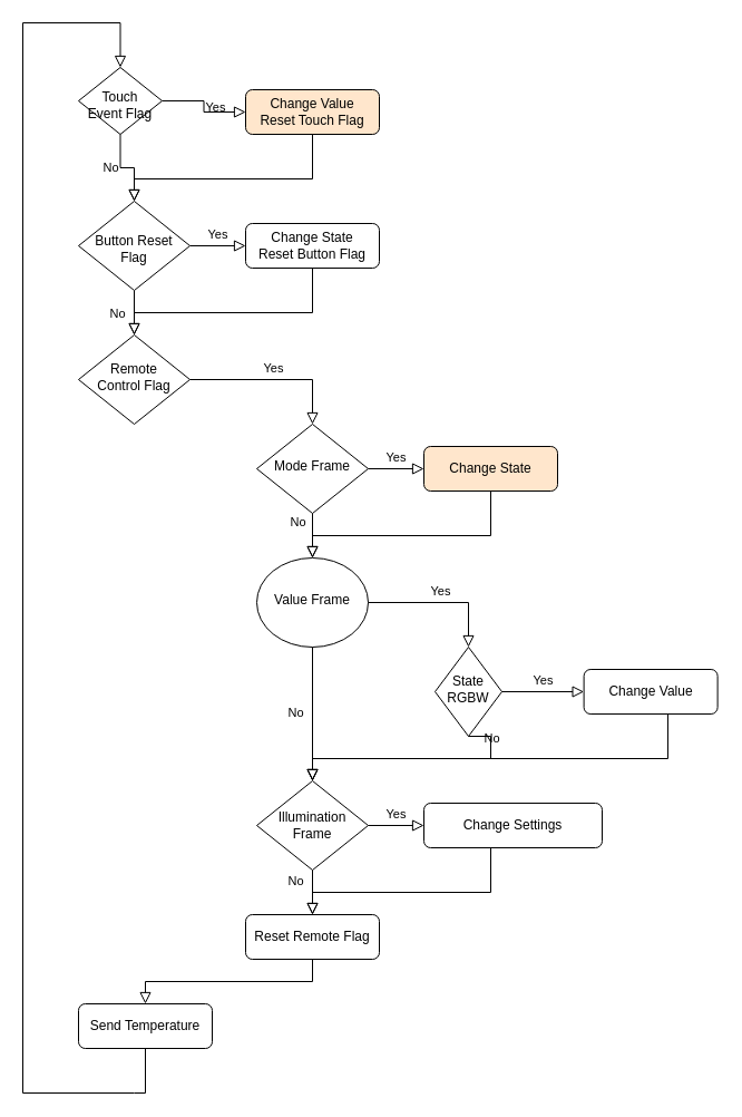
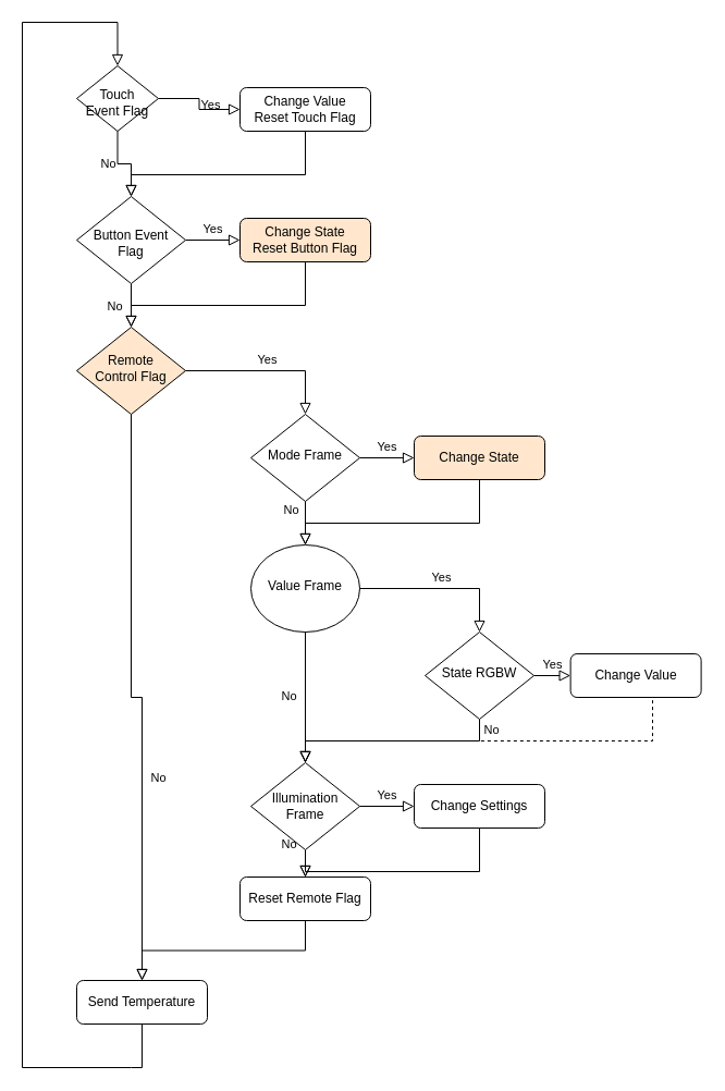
  <mxCell id="0" />
  <mxCell id="1" parent="0" />
  <mxCell id="2" value="No" style="rounded=0;html=1;jettySize=auto;orthogonalLoop=1;fontSize=11;endArrow=block;endFill=0;endSize=8;strokeWidth=1;shadow=0;labelBackgroundColor=none;edgeStyle=orthogonalEdgeStyle;spacingLeft=-30;" parent="1" source="4" target="8" edge="1"><mxGeometry relative="1" as="geometry"><mxPoint as="offset" /></mxGeometry></mxCell>
  <mxCell id="3" value="Yes" style="edgeStyle=orthogonalEdgeStyle;rounded=0;html=1;jettySize=auto;orthogonalLoop=1;fontSize=11;endArrow=block;endFill=0;endSize=8;strokeWidth=1;shadow=0;labelBackgroundColor=none;" parent="1" source="4" target="5" edge="1"><mxGeometry y="10" relative="1" as="geometry"><mxPoint as="offset" /></mxGeometry></mxCell>
  <mxCell id="4" value="Touch Event Flag" style="rhombus;whiteSpace=wrap;html=1;shadow=0;fontFamily=Helvetica;fontSize=12;align=center;strokeWidth=1;spacing=6;spacingTop=8;" parent="1" vertex="1"><mxGeometry x="70" y="60" width="75" height="60" as="geometry" /></mxCell>
- <mxCell id="5" value="Change Value&lt;br&gt;Reset Touch Flag" style="rounded=1;whiteSpace=wrap;html=1;fontSize=12;glass=0;strokeWidth=1;shadow=0;fillColor=#ffe6cc;" parent="1" vertex="1"><mxGeometry x="220" y="80" width="120" height="40" as="geometry" /></mxCell>
+ <mxCell id="5" value="Change Value&lt;br&gt;Reset Touch Flag" style="rounded=1;whiteSpace=wrap;html=1;fontSize=12;glass=0;strokeWidth=1;shadow=0;" parent="1" vertex="1"><mxGeometry x="220" y="80" width="120" height="40" as="geometry" /></mxCell>
  <mxCell id="6" value="No" style="rounded=0;html=1;jettySize=auto;orthogonalLoop=1;fontSize=11;endArrow=block;endFill=0;endSize=8;strokeWidth=1;shadow=0;labelBackgroundColor=none;edgeStyle=orthogonalEdgeStyle;verticalAlign=bottom;entryX=0.5;entryY=0;entryDx=0;entryDy=0;spacingLeft=-30;" parent="1" source="8" target="10" edge="1"><mxGeometry x="0.5" relative="1" as="geometry"><mxPoint as="offset" /><mxPoint x="120" y="330" as="targetPoint" /></mxGeometry></mxCell>
  <mxCell id="7" value="Yes" style="edgeStyle=orthogonalEdgeStyle;rounded=0;html=1;jettySize=auto;orthogonalLoop=1;fontSize=11;endArrow=block;endFill=0;endSize=8;strokeWidth=1;shadow=0;labelBackgroundColor=none;" parent="1" source="8" target="9" edge="1"><mxGeometry y="10" relative="1" as="geometry"><mxPoint as="offset" /></mxGeometry></mxCell>
- <mxCell id="8" value="Button Reset Flag" style="rhombus;whiteSpace=wrap;html=1;shadow=0;fontFamily=Helvetica;fontSize=12;align=center;strokeWidth=1;spacing=6;spacingTop=5;verticalAlign=middle;" parent="1" vertex="1"><mxGeometry x="70" y="180" width="100" height="80" as="geometry" /></mxCell>
- <mxCell id="9" value="Change State&lt;br&gt;Reset Button Flag" style="rounded=1;whiteSpace=wrap;html=1;fontSize=12;glass=0;strokeWidth=1;shadow=0;" parent="1" vertex="1"><mxGeometry x="220" y="200" width="120" height="40" as="geometry" /></mxCell>
- <mxCell id="10" value="Remote &lt;br&gt;Control Flag" style="rhombus;whiteSpace=wrap;html=1;shadow=0;fontFamily=Helvetica;fontSize=12;align=center;strokeWidth=1;spacing=6;spacingTop=-4;" parent="1" vertex="1"><mxGeometry x="70" y="300" width="100" height="80" as="geometry" /></mxCell>
+ <mxCell id="8" value="Button Event Flag" style="rhombus;whiteSpace=wrap;html=1;shadow=0;fontFamily=Helvetica;fontSize=12;align=center;strokeWidth=1;spacing=6;spacingTop=5;verticalAlign=middle;" parent="1" vertex="1"><mxGeometry x="70" y="180" width="100" height="80" as="geometry" /></mxCell>
+ <mxCell id="9" value="Change State&lt;br&gt;Reset Button Flag" style="rounded=1;whiteSpace=wrap;html=1;fontSize=12;glass=0;strokeWidth=1;shadow=0;fillColor=#ffe6cc;" parent="1" vertex="1"><mxGeometry x="220" y="200" width="120" height="40" as="geometry" /></mxCell>
+ <mxCell id="10" value="Remote &lt;br&gt;Control Flag" style="rhombus;whiteSpace=wrap;html=1;shadow=0;fontFamily=Helvetica;fontSize=12;align=center;strokeWidth=1;spacing=6;spacingTop=-4;fillColor=#ffe6cc;" parent="1" vertex="1"><mxGeometry x="70" y="300" width="100" height="80" as="geometry" /></mxCell>
  <mxCell id="11" value="Yes" style="edgeStyle=orthogonalEdgeStyle;rounded=0;html=1;jettySize=auto;orthogonalLoop=1;fontSize=11;endArrow=block;endFill=0;endSize=8;strokeWidth=1;shadow=0;labelBackgroundColor=none;exitX=1;exitY=0.5;exitDx=0;exitDy=0;entryX=0.5;entryY=0;entryDx=0;entryDy=0;" parent="1" source="10" target="15" edge="1"><mxGeometry y="10" relative="1" as="geometry"><mxPoint as="offset" /><mxPoint x="180" y="230" as="sourcePoint" /><mxPoint x="220" y="340" as="targetPoint" /></mxGeometry></mxCell>
+ <mxCell id="12" value="No" style="rounded=0;html=1;jettySize=auto;orthogonalLoop=1;fontSize=11;endArrow=block;endFill=0;endSize=8;strokeWidth=1;shadow=0;labelBackgroundColor=none;edgeStyle=orthogonalEdgeStyle;verticalAlign=bottom;exitX=0.5;exitY=1;exitDx=0;exitDy=0;entryX=0.5;entryY=0;entryDx=0;entryDy=0;entryPerimeter=0;spacingLeft=-10;" parent="1" source="10" target="13" edge="1"><mxGeometry x="0.333" y="20" relative="1" as="geometry"><mxPoint as="offset" /><mxPoint x="130" y="270" as="sourcePoint" /><mxPoint x="120" y="420" as="targetPoint" /></mxGeometry></mxCell>
  <mxCell id="13" value="Send Temperature" style="rounded=1;whiteSpace=wrap;html=1;fontSize=12;glass=0;strokeWidth=1;shadow=0;" parent="1" vertex="1"><mxGeometry x="70" y="900" width="120" height="40" as="geometry" /></mxCell>
  <mxCell id="14" value="" style="rounded=0;html=1;jettySize=auto;orthogonalLoop=1;fontSize=11;endArrow=block;endFill=0;endSize=8;strokeWidth=1;shadow=0;labelBackgroundColor=none;edgeStyle=orthogonalEdgeStyle;verticalAlign=bottom;exitX=0.5;exitY=1;exitDx=0;exitDy=0;entryX=0.5;entryY=0;entryDx=0;entryDy=0;" parent="1" source="13" target="4" edge="1"><mxGeometry x="0.333" y="20" relative="1" as="geometry"><mxPoint as="offset" /><mxPoint x="130" y="390" as="sourcePoint" /><mxPoint x="10" y="170" as="targetPoint" /><Array as="points"><mxPoint x="120" y="980" /><mxPoint x="20" y="980" /><mxPoint x="20" y="20" /><mxPoint x="120" y="20" /></Array></mxGeometry></mxCell>
  <mxCell id="15" value="Mode Frame" style="rhombus;whiteSpace=wrap;html=1;shadow=0;fontFamily=Helvetica;fontSize=12;align=center;strokeWidth=1;spacing=6;spacingTop=-4;" parent="1" vertex="1"><mxGeometry x="230" y="380" width="100" height="80" as="geometry" /></mxCell>
  <mxCell id="16" value="Value Frame" style="ellipse;whiteSpace=wrap;html=1;shadow=0;fontFamily=Helvetica;fontSize=12;align=center;strokeWidth=1;spacing=6;spacingTop=-4;" parent="1" vertex="1"><mxGeometry x="230" y="500" width="100" height="80" as="geometry" /></mxCell>
  <mxCell id="17" value="Illumination Frame" style="rhombus;whiteSpace=wrap;html=1;shadow=0;fontFamily=Helvetica;fontSize=12;align=center;strokeWidth=1;spacing=6;spacingTop=0;" parent="1" vertex="1"><mxGeometry x="230" y="700" width="100" height="80" as="geometry" /></mxCell>
  <mxCell id="18" value="No" style="rounded=0;html=1;jettySize=auto;orthogonalLoop=1;fontSize=11;endArrow=block;endFill=0;endSize=8;strokeWidth=1;shadow=0;labelBackgroundColor=none;edgeStyle=orthogonalEdgeStyle;verticalAlign=bottom;exitX=0.5;exitY=1;exitDx=0;exitDy=0;entryX=0.5;entryY=0;entryDx=0;entryDy=0;spacingLeft=-67;spacing=12;" parent="1" source="15" target="16" edge="1"><mxGeometry x="0.333" y="20" relative="1" as="geometry"><mxPoint as="offset" /><mxPoint x="130" y="390" as="sourcePoint" /><mxPoint x="130" y="430" as="targetPoint" /></mxGeometry></mxCell>
  <mxCell id="19" value="No" style="rounded=0;html=1;jettySize=auto;orthogonalLoop=1;fontSize=11;endArrow=block;endFill=0;endSize=8;strokeWidth=1;shadow=0;labelBackgroundColor=none;edgeStyle=orthogonalEdgeStyle;verticalAlign=bottom;exitX=0.5;exitY=1;exitDx=0;exitDy=0;spacingTop=-8;spacing=14;spacingLeft=-30;entryX=0.5;entryY=0;entryDx=0;entryDy=0;" parent="1" source="16" target="17" edge="1"><mxGeometry x="0.333" relative="1" as="geometry"><mxPoint as="offset" /><mxPoint x="278" y="580" as="sourcePoint" /><mxPoint x="250" y="690" as="targetPoint" /></mxGeometry></mxCell>
  <mxCell id="20" value="Yes" style="edgeStyle=orthogonalEdgeStyle;rounded=0;html=1;jettySize=auto;orthogonalLoop=1;fontSize=11;endArrow=block;endFill=0;endSize=8;strokeWidth=1;shadow=0;labelBackgroundColor=none;exitX=1;exitY=0.5;exitDx=0;exitDy=0;entryX=0;entryY=0.5;entryDx=0;entryDy=0;" parent="1" source="15" target="23" edge="1"><mxGeometry y="10" relative="1" as="geometry"><mxPoint as="offset" /><mxPoint x="180" y="230" as="sourcePoint" /><mxPoint x="380" y="420" as="targetPoint" /></mxGeometry></mxCell>
  <mxCell id="21" value="Yes" style="edgeStyle=orthogonalEdgeStyle;rounded=0;html=1;jettySize=auto;orthogonalLoop=1;fontSize=11;endArrow=block;endFill=0;endSize=8;strokeWidth=1;shadow=0;labelBackgroundColor=none;exitX=1;exitY=0.5;exitDx=0;exitDy=0;entryX=0.5;entryY=0;entryDx=0;entryDy=0;" parent="1" source="16" target="24" edge="1"><mxGeometry y="10" relative="1" as="geometry"><mxPoint as="offset" /><mxPoint x="340" y="430" as="sourcePoint" /><mxPoint x="380" y="540" as="targetPoint" /></mxGeometry></mxCell>
  <mxCell id="22" value="Yes" style="edgeStyle=orthogonalEdgeStyle;rounded=0;html=1;jettySize=auto;orthogonalLoop=1;fontSize=11;endArrow=block;endFill=0;endSize=8;strokeWidth=1;shadow=0;labelBackgroundColor=none;exitX=1;exitY=0.5;exitDx=0;exitDy=0;entryX=0;entryY=0.5;entryDx=0;entryDy=0;" parent="1" source="17" target="29" edge="1"><mxGeometry y="10" relative="1" as="geometry"><mxPoint as="offset" /><mxPoint x="350" y="440" as="sourcePoint" /><mxPoint x="380" y="740" as="targetPoint" /></mxGeometry></mxCell>
  <mxCell id="23" value="Change State" style="rounded=1;whiteSpace=wrap;html=1;fontSize=12;glass=0;strokeWidth=1;shadow=0;fillColor=#ffe6cc;" parent="1" vertex="1"><mxGeometry x="380" y="400" width="120" height="40" as="geometry" /></mxCell>
- <mxCell id="24" value="State RGBW" style="rhombus;whiteSpace=wrap;html=1;shadow=0;fontFamily=Helvetica;fontSize=12;align=center;strokeWidth=1;spacing=6;spacingTop=-4;" parent="1" vertex="1"><mxGeometry x="390" y="580" width="60" height="80" as="geometry" /></mxCell>
+ <mxCell id="24" value="State RGBW" style="rhombus;whiteSpace=wrap;html=1;shadow=0;fontFamily=Helvetica;fontSize=12;align=center;strokeWidth=1;spacing=6;spacingTop=-4;" parent="1" vertex="1"><mxGeometry x="390" y="580" width="100" height="80" as="geometry" /></mxCell>
  <mxCell id="25" value="No" style="rounded=0;html=1;jettySize=auto;orthogonalLoop=1;fontSize=11;endArrow=block;endFill=0;endSize=8;strokeWidth=1;shadow=0;labelBackgroundColor=none;edgeStyle=orthogonalEdgeStyle;verticalAlign=bottom;exitX=0.5;exitY=1;exitDx=0;exitDy=0;entryX=0.5;entryY=0;entryDx=0;entryDy=0;spacing=13;spacingRight=-22;spacingTop=0;" parent="1" source="24" target="17" edge="1"><mxGeometry x="-0.8" y="-10" relative="1" as="geometry"><mxPoint y="20" as="offset" /><mxPoint x="290" y="470" as="sourcePoint" /><mxPoint x="250" y="680" as="targetPoint" /><Array as="points"><mxPoint x="440" y="680" /><mxPoint x="280" y="680" /></Array></mxGeometry></mxCell>
  <mxCell id="26" value="Yes" style="edgeStyle=orthogonalEdgeStyle;rounded=0;html=1;jettySize=auto;orthogonalLoop=1;fontSize=11;endArrow=block;endFill=0;endSize=8;strokeWidth=1;shadow=0;labelBackgroundColor=none;exitX=1;exitY=0.5;exitDx=0;exitDy=0;entryX=0;entryY=0.5;entryDx=0;entryDy=0;" parent="1" source="24" target="27" edge="1"><mxGeometry y="10" relative="1" as="geometry"><mxPoint as="offset" /><mxPoint x="488.62" y="620" as="sourcePoint" /><mxPoint x="538.62" y="620" as="targetPoint" /></mxGeometry></mxCell>
  <mxCell id="27" value="Change Value" style="rounded=1;whiteSpace=wrap;html=1;fontSize=12;glass=0;strokeWidth=1;shadow=0;" parent="1" vertex="1"><mxGeometry x="523.62" y="600" width="120" height="40" as="geometry" /></mxCell>
- <mxCell id="28" value="" style="rounded=0;html=1;jettySize=auto;orthogonalLoop=1;fontSize=11;endArrow=block;endFill=0;endSize=8;strokeWidth=1;shadow=0;labelBackgroundColor=none;edgeStyle=orthogonalEdgeStyle;verticalAlign=bottom;exitX=0.5;exitY=1;exitDx=0;exitDy=0;entryX=0.5;entryY=0;entryDx=0;entryDy=0;spacing=0;spacingRight=0;" parent="1" source="27" target="17" edge="1"><mxGeometry x="0.333" y="20" relative="1" as="geometry"><mxPoint as="offset" /><mxPoint x="450" y="670" as="sourcePoint" /><mxPoint x="290" y="710" as="targetPoint" /><Array as="points"><mxPoint x="599" y="680" /><mxPoint x="280" y="680" /></Array></mxGeometry></mxCell>
- <mxCell id="29" value="Change Settings" style="rounded=1;whiteSpace=wrap;html=1;fontSize=12;glass=0;strokeWidth=1;shadow=0;" parent="1" vertex="1"><mxGeometry x="380" y="720" width="160" height="40" as="geometry" /></mxCell>
+ <mxCell id="28" value="" style="rounded=0;html=1;jettySize=auto;orthogonalLoop=1;fontSize=11;endArrow=block;endFill=0;endSize=8;strokeWidth=1;shadow=0;labelBackgroundColor=none;edgeStyle=orthogonalEdgeStyle;verticalAlign=bottom;exitX=0.5;exitY=1;exitDx=0;exitDy=0;entryX=0.5;entryY=0;entryDx=0;entryDy=0;spacing=0;spacingRight=0;dashed=1;" parent="1" source="27" target="17" edge="1"><mxGeometry x="0.333" y="20" relative="1" as="geometry"><mxPoint as="offset" /><mxPoint x="450" y="670" as="sourcePoint" /><mxPoint x="290" y="710" as="targetPoint" /><Array as="points"><mxPoint x="599" y="680" /><mxPoint x="280" y="680" /></Array></mxGeometry></mxCell>
+ <mxCell id="29" value="Change Settings" style="rounded=1;whiteSpace=wrap;html=1;fontSize=12;glass=0;strokeWidth=1;shadow=0;" parent="1" vertex="1"><mxGeometry x="380" y="720" width="120" height="40" as="geometry" /></mxCell>
  <mxCell id="30" value="" style="rounded=0;html=1;jettySize=auto;orthogonalLoop=1;fontSize=11;endArrow=block;endFill=0;endSize=8;strokeWidth=1;shadow=0;labelBackgroundColor=none;edgeStyle=orthogonalEdgeStyle;verticalAlign=bottom;exitX=0.5;exitY=1;exitDx=0;exitDy=0;entryX=0.5;entryY=0;entryDx=0;entryDy=0;" parent="1" source="23" target="16" edge="1"><mxGeometry x="0.333" y="20" relative="1" as="geometry"><mxPoint as="offset" /><mxPoint x="290" y="470" as="sourcePoint" /><mxPoint x="340" y="490" as="targetPoint" /><Array as="points"><mxPoint x="440" y="480" /><mxPoint x="280" y="480" /></Array></mxGeometry></mxCell>
  <mxCell id="31" value="" style="rounded=0;html=1;jettySize=auto;orthogonalLoop=1;fontSize=11;endArrow=block;endFill=0;endSize=8;strokeWidth=1;shadow=0;labelBackgroundColor=none;edgeStyle=orthogonalEdgeStyle;verticalAlign=bottom;exitX=0.5;exitY=1;exitDx=0;exitDy=0;entryX=0.5;entryY=0;entryDx=0;entryDy=0;" parent="1" source="29" target="35" edge="1"><mxGeometry x="0.333" y="20" relative="1" as="geometry"><mxPoint as="offset" /><mxPoint x="450" y="780" as="sourcePoint" /><mxPoint x="290" y="840" as="targetPoint" /><Array as="points"><mxPoint x="440" y="800" /><mxPoint x="280" y="800" /></Array></mxGeometry></mxCell>
  <mxCell id="32" value="" style="rounded=0;html=1;jettySize=auto;orthogonalLoop=1;fontSize=11;endArrow=block;endFill=0;endSize=8;strokeWidth=1;shadow=0;labelBackgroundColor=none;edgeStyle=orthogonalEdgeStyle;verticalAlign=bottom;exitX=0.5;exitY=1;exitDx=0;exitDy=0;entryX=0.5;entryY=0;entryDx=0;entryDy=0;spacingLeft=-30;spacing=12;" parent="1" source="35" target="13" edge="1"><mxGeometry x="-0.8" y="-10" relative="1" as="geometry"><mxPoint y="20" as="offset" /><mxPoint x="290" y="470" as="sourcePoint" /><mxPoint x="290" y="510" as="targetPoint" /></mxGeometry></mxCell>
  <mxCell id="33" value="" style="edgeStyle=orthogonalEdgeStyle;rounded=0;html=1;jettySize=auto;orthogonalLoop=1;fontSize=11;endArrow=block;endFill=0;endSize=8;strokeWidth=1;shadow=0;labelBackgroundColor=none;exitX=0.5;exitY=1;exitDx=0;exitDy=0;entryX=0.5;entryY=0;entryDx=0;entryDy=0;" parent="1" source="5" target="8" edge="1"><mxGeometry y="10" relative="1" as="geometry"><mxPoint as="offset" /><mxPoint x="180" y="110" as="sourcePoint" /><mxPoint x="230" y="110" as="targetPoint" /><Array as="points"><mxPoint x="280" y="160" /><mxPoint x="120" y="160" /></Array></mxGeometry></mxCell>
  <mxCell id="34" value="" style="edgeStyle=orthogonalEdgeStyle;rounded=0;html=1;jettySize=auto;orthogonalLoop=1;fontSize=11;endArrow=block;endFill=0;endSize=8;strokeWidth=1;shadow=0;labelBackgroundColor=none;exitX=0.5;exitY=1;exitDx=0;exitDy=0;entryX=0.5;entryY=0;entryDx=0;entryDy=0;" parent="1" source="9" target="10" edge="1"><mxGeometry y="10" relative="1" as="geometry"><mxPoint as="offset" /><mxPoint x="190" y="120" as="sourcePoint" /><mxPoint x="240" y="120" as="targetPoint" /><Array as="points"><mxPoint x="280" y="280" /><mxPoint x="120" y="280" /></Array></mxGeometry></mxCell>
- <mxCell id="35" value="Reset Remote Flag" style="rounded=1;whiteSpace=wrap;html=1;fontSize=12;glass=0;strokeWidth=1;shadow=0;" parent="1" vertex="1"><mxGeometry x="220" y="820" width="120" height="40" as="geometry" /></mxCell>
+ <mxCell id="35" value="Reset Remote Flag" style="rounded=1;whiteSpace=wrap;html=1;fontSize=12;glass=0;strokeWidth=1;shadow=0;" parent="1" vertex="1"><mxGeometry x="220" y="805" width="120" height="40" as="geometry" /></mxCell>
  <mxCell id="36" value="No" style="rounded=0;html=1;jettySize=auto;orthogonalLoop=1;fontSize=11;endArrow=block;endFill=0;endSize=8;strokeWidth=1;shadow=0;labelBackgroundColor=none;edgeStyle=orthogonalEdgeStyle;verticalAlign=bottom;exitX=0.5;exitY=1;exitDx=0;exitDy=0;entryX=0.5;entryY=0;entryDx=0;entryDy=0;spacingLeft=-30;spacing=23;" parent="1" source="17" target="35" edge="1"><mxGeometry x="1" relative="1" as="geometry"><mxPoint as="offset" /><mxPoint x="280" y="780" as="sourcePoint" /><mxPoint x="120" y="900" as="targetPoint" /></mxGeometry></mxCell>
